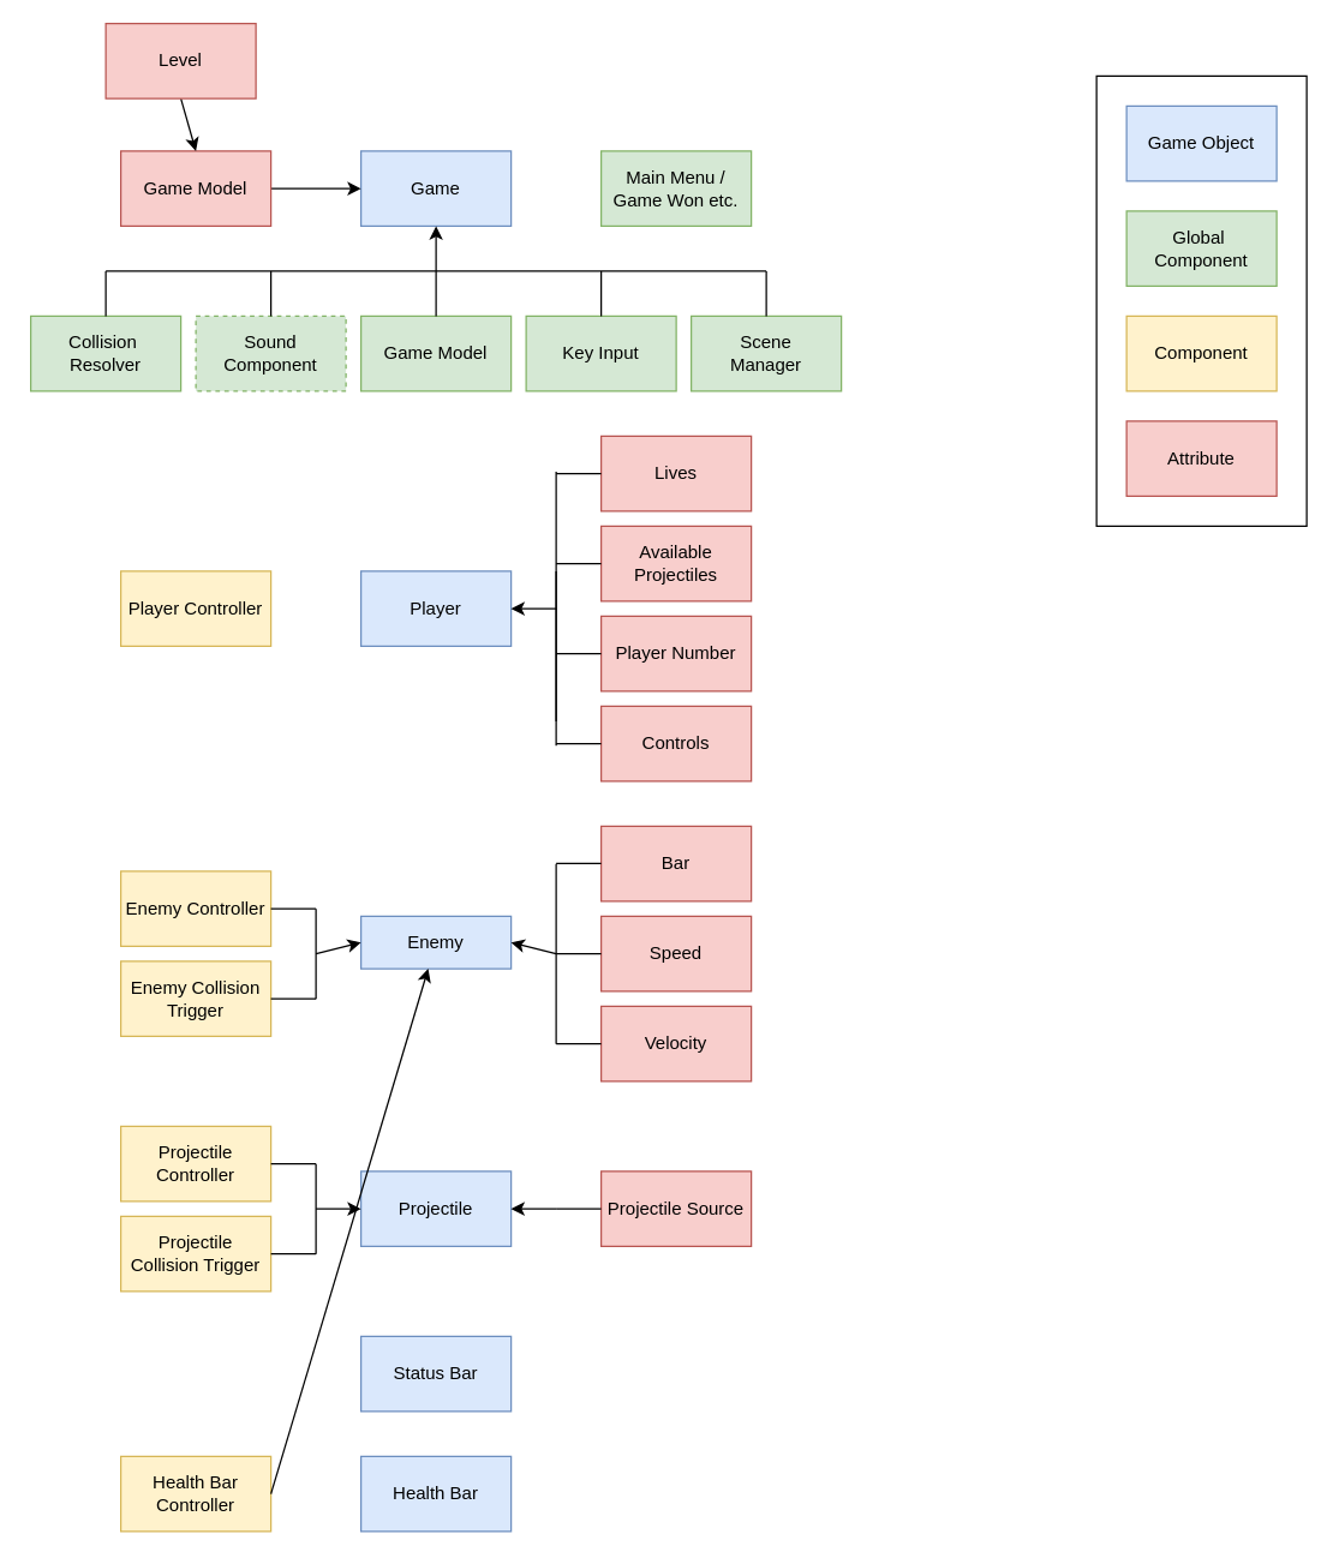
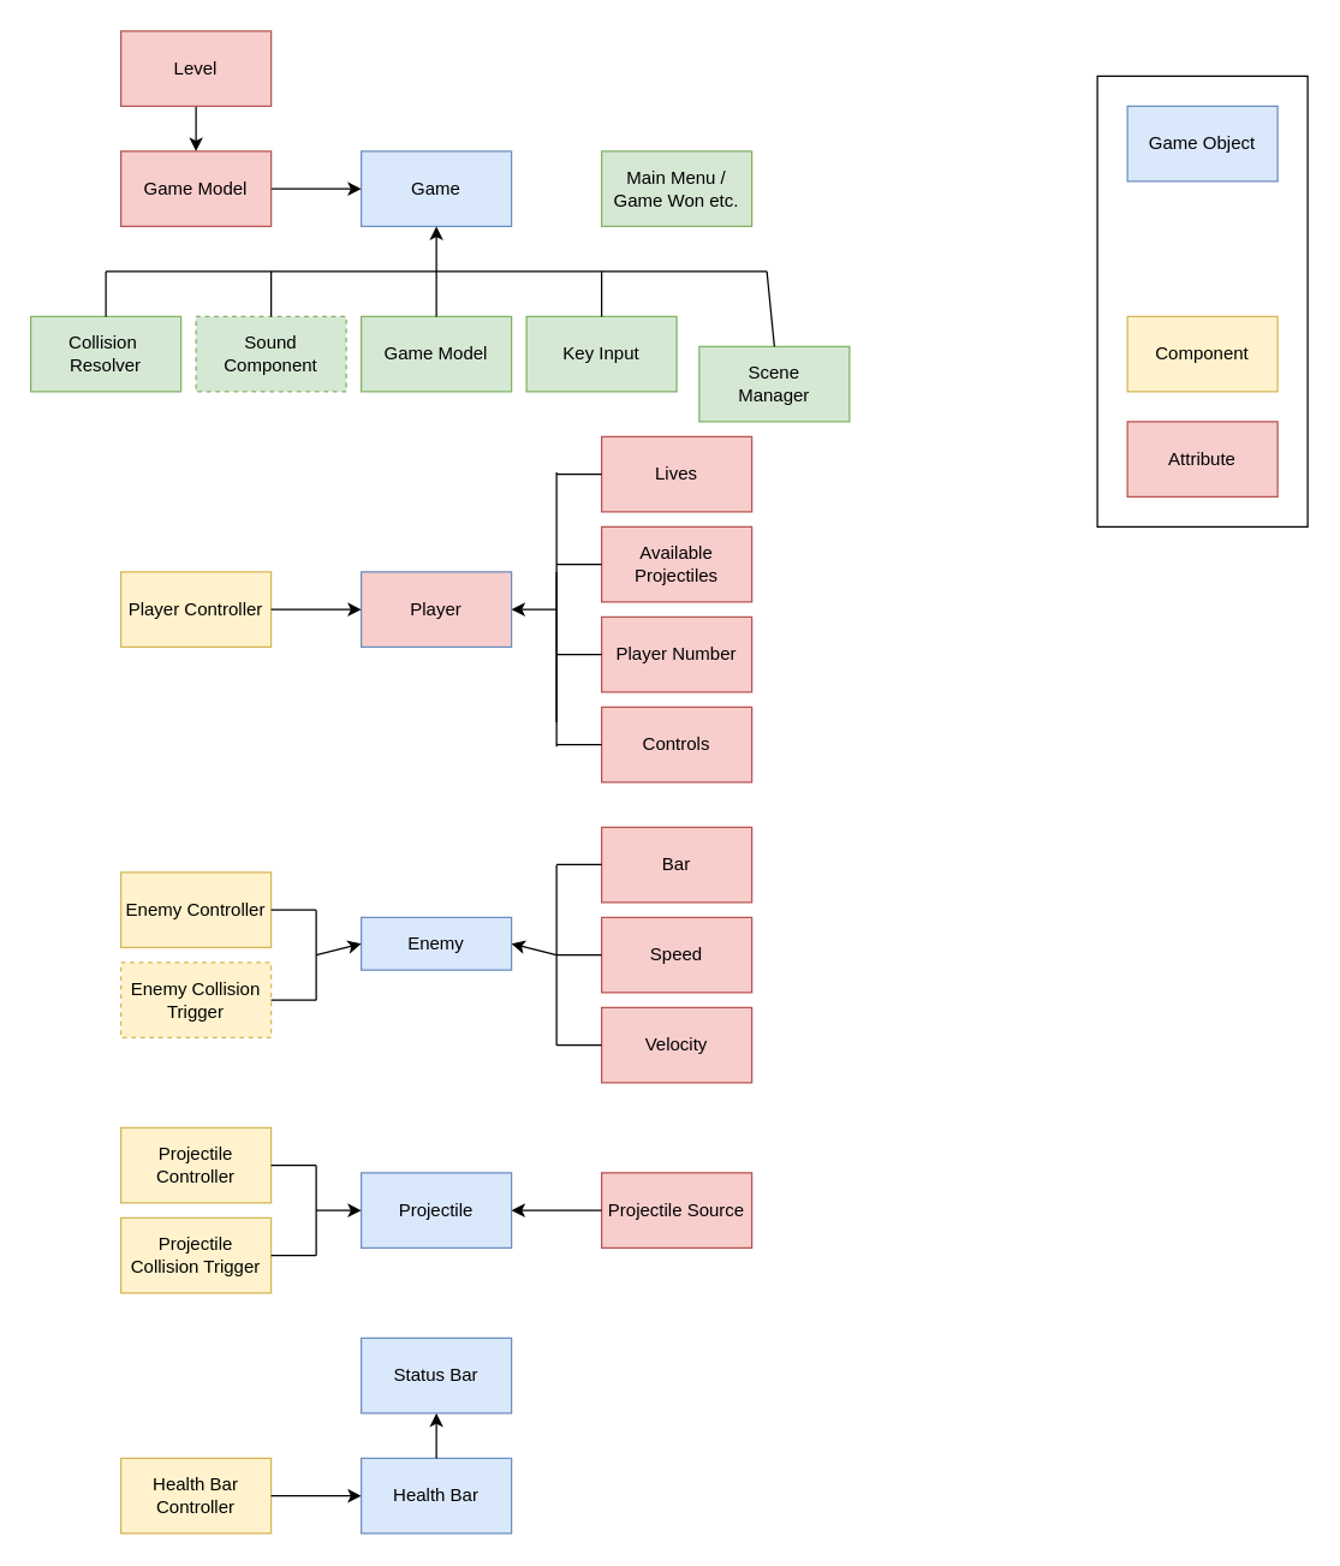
  <mxCell id="0" />
  <mxCell id="1" parent="0" />
  <mxCell id="2" value="Game" style="rounded=0;whiteSpace=wrap;html=1;fillColor=#dae8fc;strokeColor=#6c8ebf;" parent="1" vertex="1"><mxGeometry x="240" y="100" width="100" height="50" as="geometry" /></mxCell>
  <mxCell id="3" value="&lt;div&gt;Game Model&lt;/div&gt;" style="rounded=0;whiteSpace=wrap;html=1;fillColor=#d5e8d4;strokeColor=#82b366;" parent="1" vertex="1"><mxGeometry x="240" y="210" width="100" height="50" as="geometry" /></mxCell>
  <mxCell id="4" value="" style="endArrow=classic;html=1;rounded=0;entryX=0.5;entryY=1;entryDx=0;entryDy=0;" parent="1" target="2" edge="1"><mxGeometry width="50" height="50" relative="1" as="geometry"><mxPoint x="290" y="180" as="sourcePoint" /><mxPoint x="350" y="150" as="targetPoint" /></mxGeometry></mxCell>
  <mxCell id="5" value="Key Input" style="rounded=0;whiteSpace=wrap;html=1;fillColor=#d5e8d4;strokeColor=#82b366;" parent="1" vertex="1"><mxGeometry x="350" y="210" width="100" height="50" as="geometry" /></mxCell>
  <mxCell id="6" value="" style="endArrow=none;html=1;rounded=0;exitX=0.5;exitY=0;exitDx=0;exitDy=0;" parent="1" source="5" edge="1"><mxGeometry width="50" height="50" relative="1" as="geometry"><mxPoint x="340" y="290" as="sourcePoint" /><mxPoint x="400" y="180" as="targetPoint" /></mxGeometry></mxCell>
  <mxCell id="7" value="&lt;div&gt;Sound&lt;/div&gt;&lt;div&gt;Component&lt;/div&gt;" style="rounded=0;whiteSpace=wrap;html=1;fillColor=#d5e8d4;strokeColor=#82b366;dashed=1;" parent="1" vertex="1"><mxGeometry x="130" y="210" width="100" height="50" as="geometry" /></mxCell>
  <mxCell id="8" value="" style="endArrow=none;html=1;rounded=0;exitX=0.5;exitY=0;exitDx=0;exitDy=0;" parent="1" source="7" edge="1"><mxGeometry width="50" height="50" relative="1" as="geometry"><mxPoint x="340" y="270" as="sourcePoint" /><mxPoint x="180" y="180" as="targetPoint" /></mxGeometry></mxCell>
  <mxCell id="9" value="" style="endArrow=none;html=1;rounded=0;exitX=0.5;exitY=0;exitDx=0;exitDy=0;" parent="1" source="3" edge="1"><mxGeometry width="50" height="50" relative="1" as="geometry"><mxPoint x="340" y="270" as="sourcePoint" /><mxPoint x="290" y="180" as="targetPoint" /></mxGeometry></mxCell>
  <mxCell id="10" value="&lt;div&gt;Collision&amp;nbsp;&lt;/div&gt;&lt;div&gt;Resolver&lt;br&gt;&lt;/div&gt;" style="rounded=0;whiteSpace=wrap;html=1;fillColor=#d5e8d4;strokeColor=#82b366;" parent="1" vertex="1"><mxGeometry x="20" y="210" width="100" height="50" as="geometry" /></mxCell>
- <mxCell id="11" value="&lt;div&gt;Scene&lt;/div&gt;&lt;div&gt;Manager&lt;/div&gt;" style="rounded=0;whiteSpace=wrap;html=1;fillColor=#d5e8d4;strokeColor=#82b366;" parent="1" vertex="1"><mxGeometry x="460" y="210" width="100" height="50" as="geometry" /></mxCell>
+ <mxCell id="11" value="&lt;div&gt;Scene&lt;/div&gt;&lt;div&gt;Manager&lt;/div&gt;" style="rounded=0;whiteSpace=wrap;html=1;fillColor=#d5e8d4;strokeColor=#82b366;" parent="1" vertex="1"><mxGeometry x="465" y="230" width="100" height="50" as="geometry" /></mxCell>
  <mxCell id="12" value="" style="endArrow=none;html=1;rounded=0;" parent="1" source="10" edge="1"><mxGeometry width="50" height="50" relative="1" as="geometry"><mxPoint x="50" y="230" as="sourcePoint" /><mxPoint x="70" y="180" as="targetPoint" /></mxGeometry></mxCell>
  <mxCell id="13" value="" style="endArrow=none;html=1;rounded=0;exitX=0.5;exitY=0;exitDx=0;exitDy=0;" parent="1" source="11" edge="1"><mxGeometry width="50" height="50" relative="1" as="geometry"><mxPoint x="560" y="170" as="sourcePoint" /><mxPoint x="510" y="180" as="targetPoint" /></mxGeometry></mxCell>
- <mxCell id="14" value="Player" style="rounded=0;whiteSpace=wrap;html=1;fillColor=#dae8fc;strokeColor=#6c8ebf;" parent="1" vertex="1"><mxGeometry x="240" y="380" width="100" height="50" as="geometry" /></mxCell>
+ <mxCell id="14" value="Player" style="rounded=0;whiteSpace=wrap;html=1;fillColor=#f8cecc;strokeColor=#6c8ebf;" parent="1" vertex="1"><mxGeometry x="240" y="380" width="100" height="50" as="geometry" /></mxCell>
  <mxCell id="15" value="&lt;div&gt;Main Menu /&lt;/div&gt;&lt;div&gt;Game Won etc.&lt;/div&gt;" style="rounded=0;whiteSpace=wrap;html=1;fillColor=#d5e8d4;strokeColor=#82b366;" parent="1" vertex="1"><mxGeometry x="400" y="100" width="100" height="50" as="geometry" /></mxCell>
  <mxCell id="16" value="&lt;div&gt;Player Controller&lt;/div&gt;" style="rounded=0;whiteSpace=wrap;html=1;fillColor=#fff2cc;strokeColor=#d6b656;" parent="1" vertex="1"><mxGeometry x="80" y="380" width="100" height="50" as="geometry" /></mxCell>
+ <mxCell id="17" value="" style="endArrow=classic;html=1;rounded=0;entryX=0;entryY=0.5;entryDx=0;entryDy=0;exitX=1;exitY=0.5;exitDx=0;exitDy=0;" parent="1" source="16" target="14" edge="1"><mxGeometry width="50" height="50" relative="1" as="geometry"><mxPoint x="170" y="280" as="sourcePoint" /><mxPoint x="220" y="230" as="targetPoint" /></mxGeometry></mxCell>
  <mxCell id="18" value="&lt;div&gt;Lives&lt;/div&gt;" style="rounded=0;whiteSpace=wrap;html=1;fillColor=#f8cecc;strokeColor=#b85450;" parent="1" vertex="1"><mxGeometry x="400" y="290" width="100" height="50" as="geometry" /></mxCell>
  <mxCell id="19" value="&lt;div&gt;Available Projectiles&lt;/div&gt;" style="rounded=0;whiteSpace=wrap;html=1;fillColor=#f8cecc;strokeColor=#b85450;" parent="1" vertex="1"><mxGeometry x="400" y="350" width="100" height="50" as="geometry" /></mxCell>
  <mxCell id="20" value="Player Number" style="rounded=0;whiteSpace=wrap;html=1;fillColor=#f8cecc;strokeColor=#b85450;" parent="1" vertex="1"><mxGeometry x="400" y="410" width="100" height="50" as="geometry" /></mxCell>
  <mxCell id="21" value="" style="endArrow=classic;html=1;rounded=0;entryX=1;entryY=0.5;entryDx=0;entryDy=0;" parent="1" target="14" edge="1"><mxGeometry width="50" height="50" relative="1" as="geometry"><mxPoint x="370" y="405" as="sourcePoint" /><mxPoint x="220" y="230" as="targetPoint" /></mxGeometry></mxCell>
  <mxCell id="22" value="" style="endArrow=none;html=1;rounded=0;" parent="1" edge="1"><mxGeometry width="50" height="50" relative="1" as="geometry"><mxPoint x="370" y="480" as="sourcePoint" /><mxPoint x="370" y="380" as="targetPoint" /><Array as="points"><mxPoint x="370" y="440" /></Array></mxGeometry></mxCell>
  <mxCell id="23" value="" style="endArrow=none;html=1;rounded=0;entryX=0;entryY=0.5;entryDx=0;entryDy=0;" parent="1" target="20" edge="1"><mxGeometry width="50" height="50" relative="1" as="geometry"><mxPoint x="370" y="435" as="sourcePoint" /><mxPoint x="220" y="230" as="targetPoint" /></mxGeometry></mxCell>
  <mxCell id="24" value="" style="endArrow=none;html=1;rounded=0;" parent="1" edge="1"><mxGeometry width="50" height="50" relative="1" as="geometry"><mxPoint x="370" y="496.25" as="sourcePoint" /><mxPoint x="370" y="313.75" as="targetPoint" /><Array as="points"><mxPoint x="370" y="371.25" /></Array></mxGeometry></mxCell>
  <mxCell id="25" value="" style="endArrow=none;html=1;rounded=0;entryX=0;entryY=0.5;entryDx=0;entryDy=0;" parent="1" target="19" edge="1"><mxGeometry width="50" height="50" relative="1" as="geometry"><mxPoint x="370" y="375" as="sourcePoint" /><mxPoint x="320" y="380" as="targetPoint" /></mxGeometry></mxCell>
  <mxCell id="26" value="" style="endArrow=none;html=1;rounded=0;entryX=0;entryY=0.5;entryDx=0;entryDy=0;" parent="1" target="18" edge="1"><mxGeometry width="50" height="50" relative="1" as="geometry"><mxPoint x="370" y="315" as="sourcePoint" /><mxPoint x="320" y="380" as="targetPoint" /><Array as="points" /></mxGeometry></mxCell>
  <mxCell id="27" value="&lt;div&gt;Controls&lt;/div&gt;" style="rounded=0;whiteSpace=wrap;html=1;fillColor=#f8cecc;strokeColor=#b85450;" parent="1" vertex="1"><mxGeometry x="400" y="470" width="100" height="50" as="geometry" /></mxCell>
  <mxCell id="28" value="" style="endArrow=none;html=1;rounded=0;entryX=0;entryY=0.5;entryDx=0;entryDy=0;" parent="1" target="27" edge="1"><mxGeometry width="50" height="50" relative="1" as="geometry"><mxPoint x="370" y="495" as="sourcePoint" /><mxPoint x="360" y="470" as="targetPoint" /></mxGeometry></mxCell>
  <mxCell id="29" value="Enemy" style="rounded=0;whiteSpace=wrap;html=1;fillColor=#dae8fc;strokeColor=#6c8ebf;" parent="1" vertex="1"><mxGeometry x="240" y="610" width="100" height="35" as="geometry" /></mxCell>
  <mxCell id="30" value="Enemy Controller" style="rounded=0;whiteSpace=wrap;html=1;fillColor=#fff2cc;strokeColor=#d6b656;" parent="1" vertex="1"><mxGeometry x="80" y="580" width="100" height="50" as="geometry" /></mxCell>
  <mxCell id="31" value="" style="endArrow=classic;html=1;rounded=0;entryX=0;entryY=0.5;entryDx=0;entryDy=0;" parent="1" target="29" edge="1"><mxGeometry width="50" height="50" relative="1" as="geometry"><mxPoint x="210" y="635" as="sourcePoint" /><mxPoint x="220" y="490" as="targetPoint" /></mxGeometry></mxCell>
  <mxCell id="32" value="Bar" style="rounded=0;whiteSpace=wrap;html=1;fillColor=#f8cecc;strokeColor=#b85450;" parent="1" vertex="1"><mxGeometry x="400" y="550" width="100" height="50" as="geometry" /></mxCell>
  <mxCell id="33" value="Speed" style="rounded=0;whiteSpace=wrap;html=1;fillColor=#f8cecc;strokeColor=#b85450;" parent="1" vertex="1"><mxGeometry x="400" y="610" width="100" height="50" as="geometry" /></mxCell>
  <mxCell id="34" value="&lt;div&gt;Velocity&lt;/div&gt;" style="rounded=0;whiteSpace=wrap;html=1;fillColor=#f8cecc;strokeColor=#b85450;" parent="1" vertex="1"><mxGeometry x="400" y="670" width="100" height="50" as="geometry" /></mxCell>
  <mxCell id="35" value="" style="endArrow=none;html=1;rounded=0;entryX=0;entryY=0.5;entryDx=0;entryDy=0;" parent="1" target="34" edge="1"><mxGeometry width="50" height="50" relative="1" as="geometry"><mxPoint x="370" y="695" as="sourcePoint" /><mxPoint x="220" y="490" as="targetPoint" /></mxGeometry></mxCell>
  <mxCell id="36" value="" style="endArrow=none;html=1;rounded=0;entryX=0;entryY=0.5;entryDx=0;entryDy=0;" parent="1" target="33" edge="1"><mxGeometry width="50" height="50" relative="1" as="geometry"><mxPoint x="370" y="635" as="sourcePoint" /><mxPoint x="320" y="640" as="targetPoint" /></mxGeometry></mxCell>
  <mxCell id="37" value="" style="endArrow=none;html=1;rounded=0;entryX=0;entryY=0.5;entryDx=0;entryDy=0;" parent="1" edge="1"><mxGeometry width="50" height="50" relative="1" as="geometry"><mxPoint x="370" y="574.8" as="sourcePoint" /><mxPoint x="400" y="574.8" as="targetPoint" /></mxGeometry></mxCell>
  <mxCell id="38" value="" style="endArrow=none;html=1;rounded=0;" parent="1" edge="1"><mxGeometry width="50" height="50" relative="1" as="geometry"><mxPoint x="370" y="695" as="sourcePoint" /><mxPoint x="370" y="575" as="targetPoint" /></mxGeometry></mxCell>
  <mxCell id="39" value="" style="endArrow=classic;html=1;rounded=0;entryX=1;entryY=0.5;entryDx=0;entryDy=0;" parent="1" target="29" edge="1"><mxGeometry width="50" height="50" relative="1" as="geometry"><mxPoint x="370" y="635" as="sourcePoint" /><mxPoint x="460" y="600" as="targetPoint" /></mxGeometry></mxCell>
  <mxCell id="40" value="Projectile" style="rounded=0;whiteSpace=wrap;html=1;fillColor=#dae8fc;strokeColor=#6c8ebf;" parent="1" vertex="1"><mxGeometry x="240" y="780" width="100" height="50" as="geometry" /></mxCell>
  <mxCell id="41" value="Projectile Source" style="rounded=0;whiteSpace=wrap;html=1;fillColor=#f8cecc;strokeColor=#b85450;" parent="1" vertex="1"><mxGeometry x="400" y="780" width="100" height="50" as="geometry" /></mxCell>
  <mxCell id="42" value="" style="endArrow=none;html=1;rounded=0;entryX=0;entryY=0.5;entryDx=0;entryDy=0;" parent="1" target="41" edge="1"><mxGeometry width="50" height="50" relative="1" as="geometry"><mxPoint x="370" y="805" as="sourcePoint" /><mxPoint x="320" y="810" as="targetPoint" /></mxGeometry></mxCell>
  <mxCell id="43" value="" style="endArrow=classic;html=1;rounded=0;entryX=1;entryY=0.5;entryDx=0;entryDy=0;" parent="1" target="40" edge="1"><mxGeometry width="50" height="50" relative="1" as="geometry"><mxPoint x="370" y="805" as="sourcePoint" /><mxPoint x="460" y="770" as="targetPoint" /></mxGeometry></mxCell>
  <mxCell id="44" value="" style="endArrow=classic;html=1;rounded=0;exitX=1;exitY=0.5;exitDx=0;exitDy=0;" parent="1" source="50" target="2" edge="1"><mxGeometry width="50" height="50" relative="1" as="geometry"><mxPoint x="200" y="125" as="sourcePoint" /><mxPoint x="289.82" y="70" as="targetPoint" /></mxGeometry></mxCell>
  <mxCell id="45" value="Status Bar" style="rounded=0;whiteSpace=wrap;html=1;fillColor=#dae8fc;strokeColor=#6c8ebf;" parent="1" vertex="1"><mxGeometry x="240" y="890" width="100" height="50" as="geometry" /></mxCell>
  <mxCell id="46" value="Health Bar Controller" style="rounded=0;whiteSpace=wrap;html=1;fillColor=#fff2cc;strokeColor=#d6b656;" parent="1" vertex="1"><mxGeometry x="80" y="970" width="100" height="50" as="geometry" /></mxCell>
- <mxCell id="47" value="" style="endArrow=classic;html=1;rounded=0;exitX=1;exitY=0.5;exitDx=0;exitDy=0;" parent="1" source="46" target="29" edge="1"><mxGeometry width="50" height="50" relative="1" as="geometry"><mxPoint x="170" y="820" as="sourcePoint" /><mxPoint x="450" y="940" as="targetPoint" /></mxGeometry></mxCell>
+ <mxCell id="47" value="" style="endArrow=classic;html=1;rounded=0;exitX=1;exitY=0.5;exitDx=0;exitDy=0;entryX=0;entryY=0.5;entryDx=0;entryDy=0;" parent="1" source="46" target="48" edge="1"><mxGeometry width="50" height="50" relative="1" as="geometry"><mxPoint x="170" y="820" as="sourcePoint" /><mxPoint x="450" y="940" as="targetPoint" /></mxGeometry></mxCell>
  <mxCell id="48" value="Health Bar" style="rounded=0;whiteSpace=wrap;html=1;fillColor=#dae8fc;strokeColor=#6c8ebf;" parent="1" vertex="1"><mxGeometry x="240" y="970" width="100" height="50" as="geometry" /></mxCell>
+ <mxCell id="49" value="" style="endArrow=classic;html=1;rounded=0;entryX=0.5;entryY=1;entryDx=0;entryDy=0;exitX=0.5;exitY=0;exitDx=0;exitDy=0;" parent="1" source="48" target="45" edge="1"><mxGeometry width="50" height="50" relative="1" as="geometry"><mxPoint x="370" y="915" as="sourcePoint" /><mxPoint x="460" y="880" as="targetPoint" /></mxGeometry></mxCell>
  <mxCell id="50" value="Game Model" style="rounded=0;whiteSpace=wrap;html=1;fillColor=#f8cecc;strokeColor=#b85450;" parent="1" vertex="1"><mxGeometry x="80" y="100" width="100" height="50" as="geometry" /></mxCell>
  <mxCell id="51" value="" style="endArrow=classic;html=1;rounded=0;entryX=0.5;entryY=0;entryDx=0;entryDy=0;exitX=0.5;exitY=1;exitDx=0;exitDy=0;" parent="1" source="52" target="50" edge="1"><mxGeometry width="50" height="50" relative="1" as="geometry"><mxPoint x="150" y="70" as="sourcePoint" /><mxPoint x="240" y="220" as="targetPoint" /></mxGeometry></mxCell>
- <mxCell id="52" value="Level" style="rounded=0;whiteSpace=wrap;html=1;fillColor=#f8cecc;strokeColor=#b85450;" parent="1" vertex="1"><mxGeometry x="70" y="15" width="100" height="50" as="geometry" /></mxCell>
+ <mxCell id="52" value="Level" style="rounded=0;whiteSpace=wrap;html=1;fillColor=#f8cecc;strokeColor=#b85450;" parent="1" vertex="1"><mxGeometry x="80" y="20" width="100" height="50" as="geometry" /></mxCell>
  <mxCell id="53" value="&lt;div&gt;Game Object&lt;/div&gt;" style="rounded=0;whiteSpace=wrap;html=1;fillColor=#dae8fc;strokeColor=#6c8ebf;" parent="1" vertex="1"><mxGeometry x="750" y="70" width="100" height="50" as="geometry" /></mxCell>
- <mxCell id="54" value="&lt;div&gt;Global&amp;nbsp;&lt;/div&gt;&lt;div&gt;Component&lt;/div&gt;" style="rounded=0;whiteSpace=wrap;html=1;fillColor=#d5e8d4;strokeColor=#82b366;" parent="1" vertex="1"><mxGeometry x="750" y="140" width="100" height="50" as="geometry" /></mxCell>
  <mxCell id="55" value="Component" style="rounded=0;whiteSpace=wrap;html=1;fillColor=#fff2cc;strokeColor=#d6b656;" parent="1" vertex="1"><mxGeometry x="750" y="210" width="100" height="50" as="geometry" /></mxCell>
  <mxCell id="56" value="Attribute" style="rounded=0;whiteSpace=wrap;html=1;fillColor=#f8cecc;strokeColor=#b85450;" parent="1" vertex="1"><mxGeometry x="750" y="280" width="100" height="50" as="geometry" /></mxCell>
  <mxCell id="57" value="" style="rounded=0;whiteSpace=wrap;html=1;fillColor=none;" parent="1" vertex="1"><mxGeometry x="730" y="50" width="140" height="300" as="geometry" /></mxCell>
- <mxCell id="58" value="&lt;div&gt;Enemy Collision&lt;/div&gt;&lt;div&gt;Trigger&lt;br&gt;&lt;/div&gt;" style="rounded=0;whiteSpace=wrap;html=1;fillColor=#fff2cc;strokeColor=#d6b656;" vertex="1" parent="1"><mxGeometry x="80" y="640" width="100" height="50" as="geometry" /></mxCell>
+ <mxCell id="58" value="&lt;div&gt;Enemy Collision&lt;/div&gt;&lt;div&gt;Trigger&lt;br&gt;&lt;/div&gt;" style="rounded=0;whiteSpace=wrap;html=1;fillColor=#fff2cc;strokeColor=#d6b656;dashed=1;" vertex="1" parent="1"><mxGeometry x="80" y="640" width="100" height="50" as="geometry" /></mxCell>
  <mxCell id="59" value="" style="endArrow=none;html=1;rounded=0;exitX=1;exitY=0.5;exitDx=0;exitDy=0;" edge="1" parent="1" source="58"><mxGeometry width="50" height="50" relative="1" as="geometry"><mxPoint x="290" y="710" as="sourcePoint" /><mxPoint x="210" y="665" as="targetPoint" /></mxGeometry></mxCell>
  <mxCell id="60" value="" style="endArrow=none;html=1;rounded=0;" edge="1" parent="1"><mxGeometry width="50" height="50" relative="1" as="geometry"><mxPoint x="210" y="665" as="sourcePoint" /><mxPoint x="210" y="605" as="targetPoint" /></mxGeometry></mxCell>
  <mxCell id="61" value="" style="endArrow=none;html=1;rounded=0;exitX=1;exitY=0.5;exitDx=0;exitDy=0;" edge="1" parent="1" source="30"><mxGeometry width="50" height="50" relative="1" as="geometry"><mxPoint x="290" y="710" as="sourcePoint" /><mxPoint x="210" y="605" as="targetPoint" /></mxGeometry></mxCell>
  <mxCell id="62" value="&lt;div&gt;Projectile&lt;/div&gt;&lt;div&gt;Controller&lt;br&gt;&lt;/div&gt;" style="rounded=0;whiteSpace=wrap;html=1;fillColor=#fff2cc;strokeColor=#d6b656;" vertex="1" parent="1"><mxGeometry x="80" y="750" width="100" height="50" as="geometry" /></mxCell>
  <mxCell id="63" value="" style="endArrow=classic;html=1;rounded=0;entryX=0;entryY=0.5;entryDx=0;entryDy=0;" edge="1" parent="1"><mxGeometry width="50" height="50" relative="1" as="geometry"><mxPoint x="210" y="805" as="sourcePoint" /><mxPoint x="240" y="805" as="targetPoint" /></mxGeometry></mxCell>
  <mxCell id="64" value="&lt;div&gt;Projectile&lt;/div&gt;&lt;div&gt;Collision Trigger&lt;br&gt;&lt;/div&gt;" style="rounded=0;whiteSpace=wrap;html=1;fillColor=#fff2cc;strokeColor=#d6b656;" vertex="1" parent="1"><mxGeometry x="80" y="810" width="100" height="50" as="geometry" /></mxCell>
  <mxCell id="65" value="" style="endArrow=none;html=1;rounded=0;exitX=1;exitY=0.5;exitDx=0;exitDy=0;" edge="1" parent="1" source="64"><mxGeometry width="50" height="50" relative="1" as="geometry"><mxPoint x="290" y="880" as="sourcePoint" /><mxPoint x="210" y="835" as="targetPoint" /></mxGeometry></mxCell>
  <mxCell id="66" value="" style="endArrow=none;html=1;rounded=0;" edge="1" parent="1"><mxGeometry width="50" height="50" relative="1" as="geometry"><mxPoint x="210" y="835" as="sourcePoint" /><mxPoint x="210" y="775" as="targetPoint" /></mxGeometry></mxCell>
  <mxCell id="67" value="" style="endArrow=none;html=1;rounded=0;exitX=1;exitY=0.5;exitDx=0;exitDy=0;" edge="1" parent="1" source="62"><mxGeometry width="50" height="50" relative="1" as="geometry"><mxPoint x="290" y="880" as="sourcePoint" /><mxPoint x="210" y="775" as="targetPoint" /></mxGeometry></mxCell>
  <mxCell id="68" value="" style="endArrow=none;html=1;rounded=0;" edge="1" parent="1"><mxGeometry width="50" height="50" relative="1" as="geometry"><mxPoint x="70" y="180" as="sourcePoint" /><mxPoint x="510" y="180" as="targetPoint" /></mxGeometry></mxCell>
